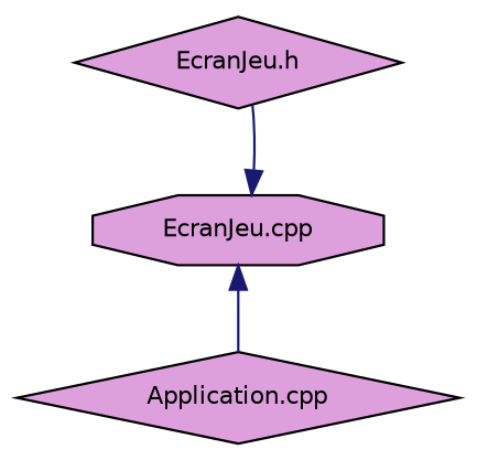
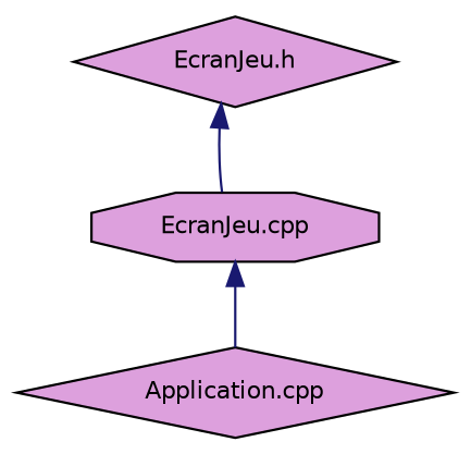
  digraph {
    node [color=black fillcolor=plum fontname=Helvetica fontsize=10 shape=diamond style=filled]
    edge [color=midnightblue dir=back fontname=Helvetica fontsize=10 labelfontname=Helvetica labelfontsize=10 style=solid]
    n1 [fontcolor=black height=0.2 label="EcranJeu.h" width=0.4]
    n2 [height=0.2 label="EcranJeu.cpp" shape=octagon width=0.4]
    n3 [height=0.2 label="Application.cpp" width=0.4]
-   n2 -> n1
+   n1 -> n2
    n2 -> n3
  }
